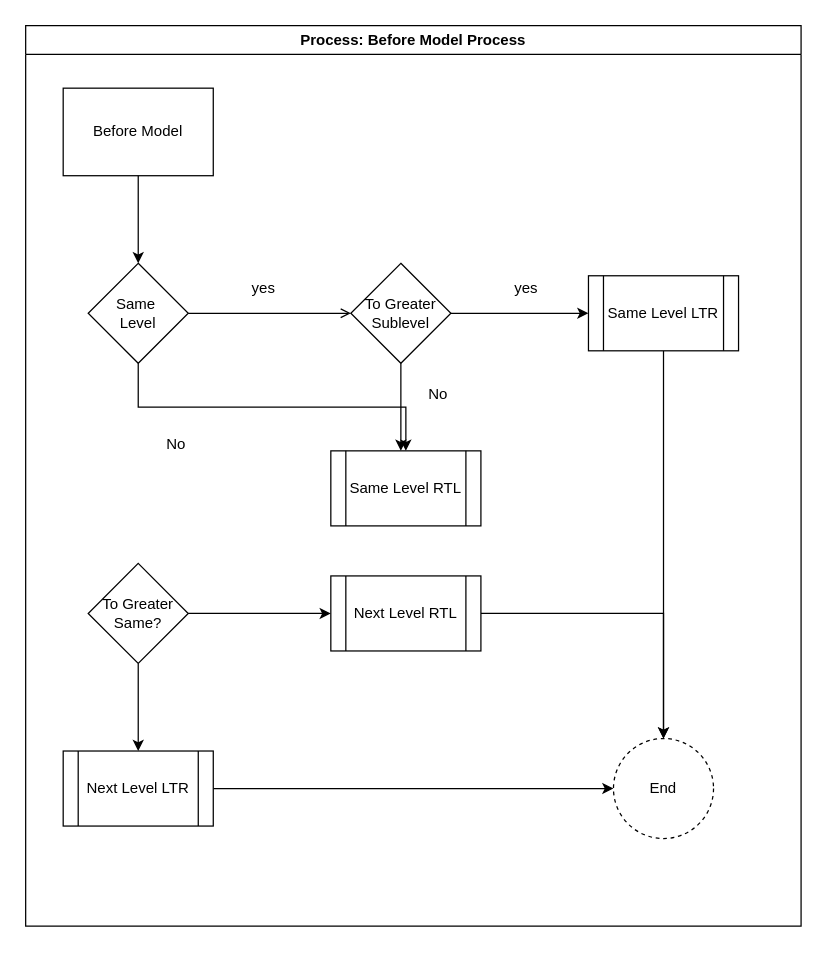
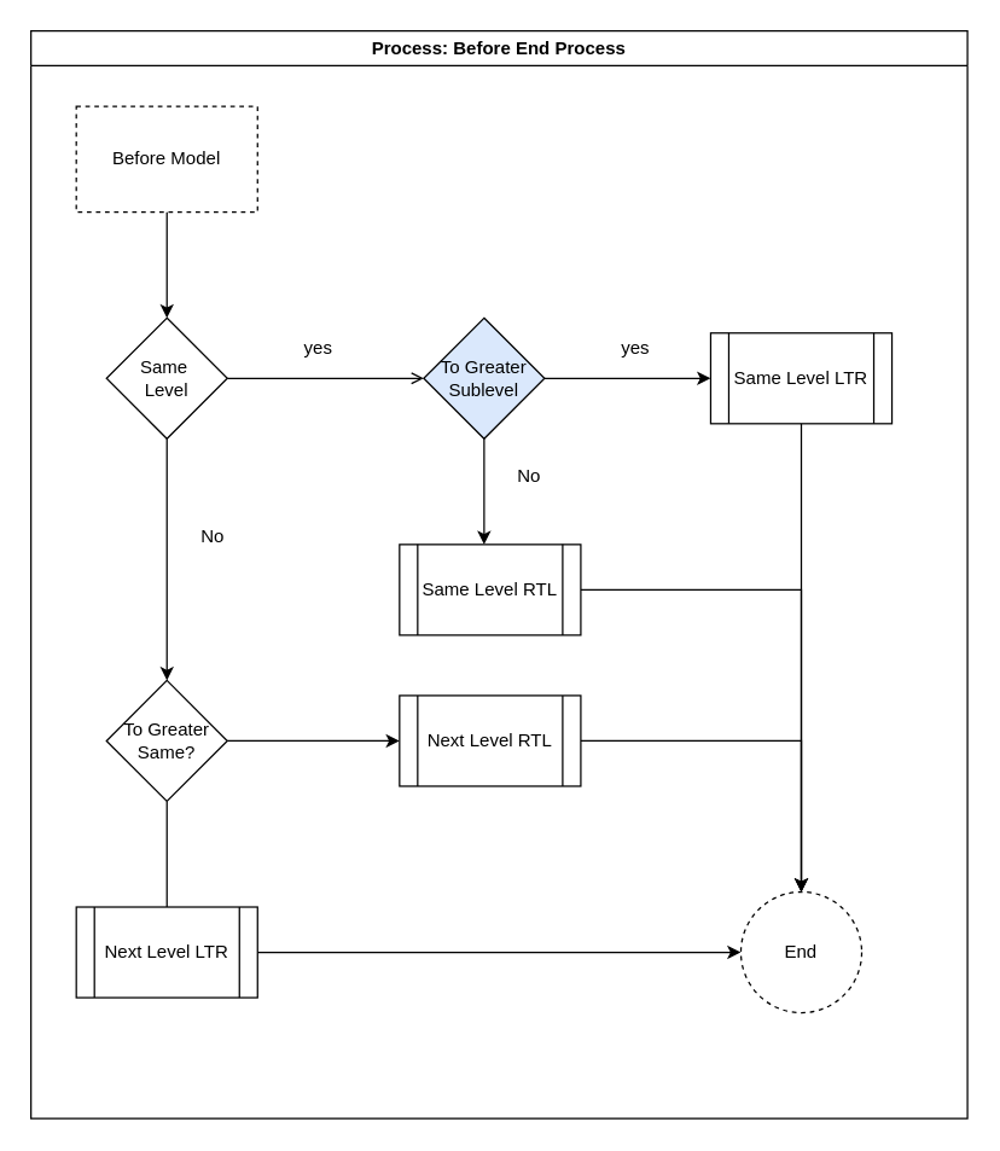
  <mxCell id="0" />
  <mxCell id="1" parent="0" />
- <mxCell id="2" value="Process: Before Model Process" style="swimlane;whiteSpace=wrap;html=1;" vertex="1" parent="1"><mxGeometry x="20" y="20" width="620" height="720" as="geometry" /></mxCell>
- <mxCell id="3" value="Before Model" style="rounded=0;whiteSpace=wrap;html=1;" vertex="1" parent="2"><mxGeometry x="30" y="50" width="120" height="70" as="geometry" /></mxCell>
- <mxCell id="4" style="edgeStyle=orthogonalEdgeStyle;rounded=0;orthogonalLoop=1;jettySize=auto;html=1;exitX=0.5;exitY=1;exitDx=0;exitDy=0;" edge="1" parent="2" source="5" target="20"><mxGeometry relative="1" as="geometry" /></mxCell>
+ <mxCell id="2" value="Process: Before End Process" style="swimlane;whiteSpace=wrap;html=1;" vertex="1" parent="1"><mxGeometry x="20" y="20" width="620" height="720" as="geometry" /></mxCell>
+ <mxCell id="3" value="Before Model" style="rounded=0;whiteSpace=wrap;html=1;dashed=1;" vertex="1" parent="2"><mxGeometry x="30" y="50" width="120" height="70" as="geometry" /></mxCell>
+ <mxCell id="4" style="edgeStyle=orthogonalEdgeStyle;rounded=0;orthogonalLoop=1;jettySize=auto;html=1;exitX=0.5;exitY=1;exitDx=0;exitDy=0;" edge="1" parent="2" source="5" target="15"><mxGeometry relative="1" as="geometry" /></mxCell>
  <mxCell id="5" value="Same&amp;nbsp;&lt;br&gt;Level" style="rhombus;whiteSpace=wrap;html=1;" vertex="1" parent="2"><mxGeometry x="50" y="190" width="80" height="80" as="geometry" /></mxCell>
  <mxCell id="6" value="" style="endArrow=classic;html=1;rounded=0;exitX=0.5;exitY=1;exitDx=0;exitDy=0;entryX=0.5;entryY=0;entryDx=0;entryDy=0;" edge="1" parent="2" source="3" target="5"><mxGeometry width="50" height="50" relative="1" as="geometry"><mxPoint x="330" y="-70" as="sourcePoint" /><mxPoint x="380" y="-120" as="targetPoint" /></mxGeometry></mxCell>
- <mxCell id="7" value="To Greater&lt;br&gt;Sublevel" style="rhombus;whiteSpace=wrap;html=1;" vertex="1" parent="2"><mxGeometry x="260" y="190" width="80" height="80" as="geometry" /></mxCell>
+ <mxCell id="7" value="To Greater&lt;br&gt;Sublevel" style="rhombus;whiteSpace=wrap;html=1;fillColor=#dae8fc;" vertex="1" parent="2"><mxGeometry x="260" y="190" width="80" height="80" as="geometry" /></mxCell>
  <mxCell id="8" style="edgeStyle=orthogonalEdgeStyle;rounded=0;orthogonalLoop=1;jettySize=auto;html=1;exitX=1;exitY=0.5;exitDx=0;exitDy=0;endArrow=open;" edge="1" parent="2" source="5" target="7"><mxGeometry relative="1" as="geometry" /></mxCell>
  <mxCell id="9" style="edgeStyle=orthogonalEdgeStyle;rounded=0;orthogonalLoop=1;jettySize=auto;html=1;exitX=1;exitY=0.5;exitDx=0;exitDy=0;entryX=0;entryY=0.5;entryDx=0;entryDy=0;" edge="1" parent="2" source="7"><mxGeometry relative="1" as="geometry"><mxPoint x="450" y="230" as="targetPoint" /></mxGeometry></mxCell>
  <mxCell id="10" style="edgeStyle=orthogonalEdgeStyle;rounded=0;orthogonalLoop=1;jettySize=auto;html=1;exitX=0.5;exitY=1;exitDx=0;exitDy=0;entryX=0.5;entryY=0;entryDx=0;entryDy=0;" edge="1" parent="2" source="7"><mxGeometry relative="1" as="geometry"><mxPoint x="300" y="340" as="targetPoint" /></mxGeometry></mxCell>
  <mxCell id="11" value="No" style="text;html=1;strokeColor=none;fillColor=none;align=center;verticalAlign=middle;whiteSpace=wrap;rounded=0;" vertex="1" parent="2"><mxGeometry x="300" y="280" width="60" height="30" as="geometry" /></mxCell>
  <mxCell id="12" value="yes" style="text;html=1;align=center;verticalAlign=middle;resizable=0;points=[];autosize=1;strokeColor=none;fillColor=none;" vertex="1" parent="2"><mxGeometry x="170" y="195" width="40" height="30" as="geometry" /></mxCell>
  <mxCell id="13" value="yes" style="text;html=1;align=center;verticalAlign=middle;resizable=0;points=[];autosize=1;strokeColor=none;fillColor=none;" vertex="1" parent="2"><mxGeometry x="380" y="195" width="40" height="30" as="geometry" /></mxCell>
- <mxCell id="14" style="edgeStyle=orthogonalEdgeStyle;rounded=0;orthogonalLoop=1;jettySize=auto;html=1;exitX=0.5;exitY=1;exitDx=0;exitDy=0;entryX=0.5;entryY=0;entryDx=0;entryDy=0;" edge="1" parent="2" source="15" target="24"><mxGeometry relative="1" as="geometry" /></mxCell>
+ <mxCell id="14" style="edgeStyle=orthogonalEdgeStyle;rounded=0;orthogonalLoop=1;jettySize=auto;html=1;exitX=0.5;exitY=1;exitDx=0;exitDy=0;entryX=0.5;entryY=0;entryDx=0;entryDy=0;endArrow=none;" edge="1" parent="2" source="15" target="24"><mxGeometry relative="1" as="geometry" /></mxCell>
  <mxCell id="15" value="To Greater&lt;br&gt;Same?" style="rhombus;whiteSpace=wrap;html=1;" vertex="1" parent="2"><mxGeometry x="50" y="430" width="80" height="80" as="geometry" /></mxCell>
  <mxCell id="16" value="No" style="text;html=1;align=center;verticalAlign=middle;resizable=0;points=[];autosize=1;strokeColor=none;fillColor=none;" vertex="1" parent="2"><mxGeometry x="100" y="320" width="40" height="30" as="geometry" /></mxCell>
  <mxCell id="17" style="edgeStyle=orthogonalEdgeStyle;rounded=0;orthogonalLoop=1;jettySize=auto;html=1;exitX=0.5;exitY=1;exitDx=0;exitDy=0;" edge="1" parent="2" source="18"><mxGeometry relative="1" as="geometry"><mxPoint x="510" y="570" as="targetPoint" /></mxGeometry></mxCell>
  <mxCell id="18" value="Same Level LTR" style="shape=process;whiteSpace=wrap;html=1;backgroundOutline=1;" vertex="1" parent="2"><mxGeometry x="450" y="200" width="120" height="60" as="geometry" /></mxCell>
+ <mxCell id="19" style="edgeStyle=orthogonalEdgeStyle;rounded=0;orthogonalLoop=1;jettySize=auto;html=1;exitX=1;exitY=0.5;exitDx=0;exitDy=0;" edge="1" parent="2" source="20" target="26"><mxGeometry relative="1" as="geometry" /></mxCell>
  <mxCell id="20" value="Same Level RTL" style="shape=process;whiteSpace=wrap;html=1;backgroundOutline=1;" vertex="1" parent="2"><mxGeometry x="244" y="340" width="120" height="60" as="geometry" /></mxCell>
  <mxCell id="21" style="edgeStyle=orthogonalEdgeStyle;rounded=0;orthogonalLoop=1;jettySize=auto;html=1;exitX=1;exitY=0.5;exitDx=0;exitDy=0;entryX=0.5;entryY=0;entryDx=0;entryDy=0;" edge="1" parent="2" source="22" target="26"><mxGeometry relative="1" as="geometry" /></mxCell>
  <mxCell id="22" value="Next Level RTL" style="shape=process;whiteSpace=wrap;html=1;backgroundOutline=1;" vertex="1" parent="2"><mxGeometry x="244" y="440" width="120" height="60" as="geometry" /></mxCell>
  <mxCell id="23" style="edgeStyle=orthogonalEdgeStyle;rounded=0;orthogonalLoop=1;jettySize=auto;html=1;exitX=1;exitY=0.5;exitDx=0;exitDy=0;entryX=0;entryY=0.5;entryDx=0;entryDy=0;" edge="1" parent="2" source="24" target="26"><mxGeometry relative="1" as="geometry" /></mxCell>
  <mxCell id="24" value="Next Level LTR" style="shape=process;whiteSpace=wrap;html=1;backgroundOutline=1;" vertex="1" parent="2"><mxGeometry x="30" y="580" width="120" height="60" as="geometry" /></mxCell>
  <mxCell id="25" value="" style="endArrow=classic;html=1;rounded=0;entryX=0;entryY=0.5;entryDx=0;entryDy=0;" edge="1" parent="2" source="15" target="22"><mxGeometry width="50" height="50" relative="1" as="geometry"><mxPoint x="80" y="170" as="sourcePoint" /><mxPoint x="200.711" y="470" as="targetPoint" /></mxGeometry></mxCell>
  <mxCell id="26" value="End" style="ellipse;whiteSpace=wrap;html=1;aspect=fixed;dashed=1;" vertex="1" parent="2"><mxGeometry x="470" y="570" width="80" height="80" as="geometry" /></mxCell>
